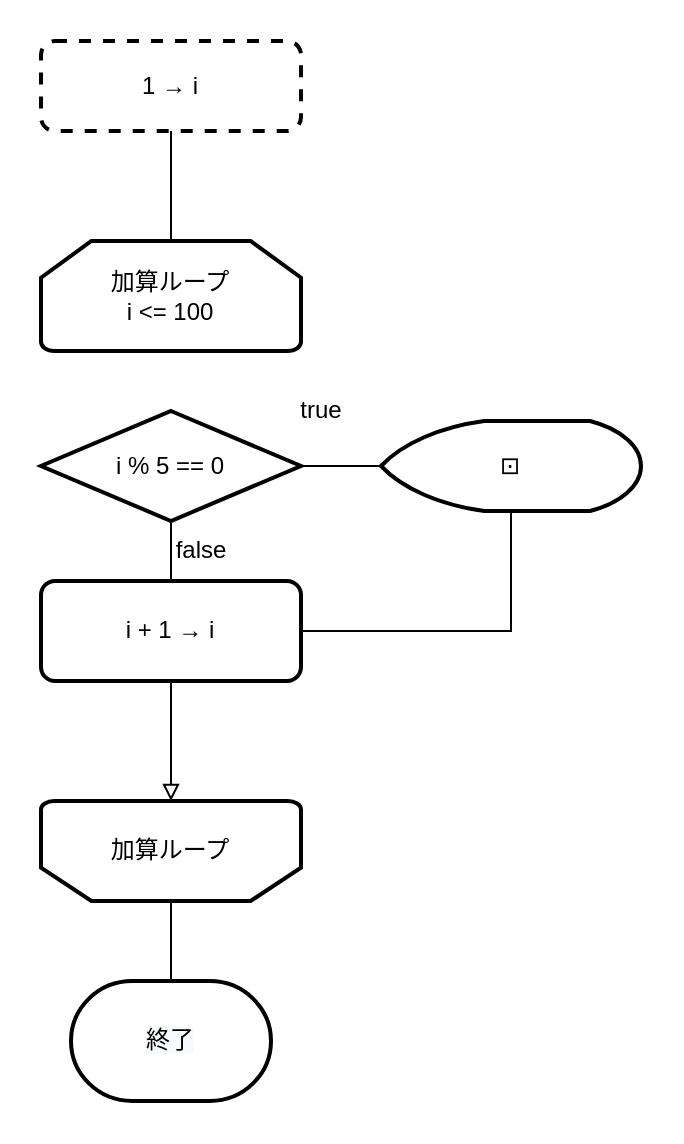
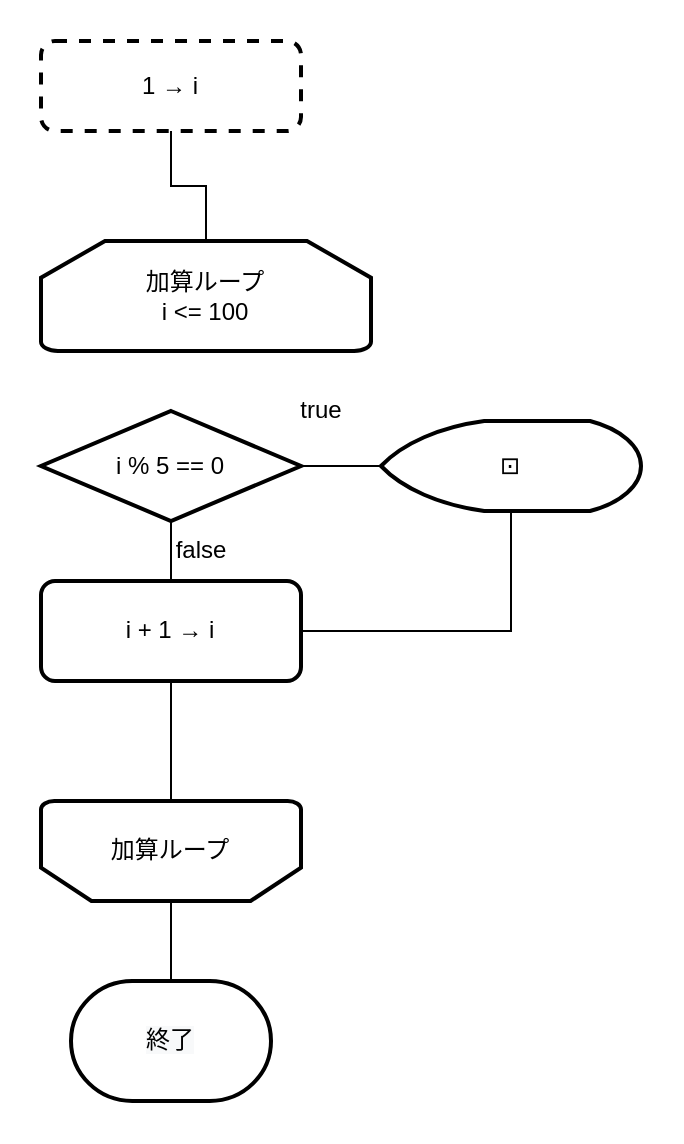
  <mxCell id="0" />
  <mxCell id="1" parent="0" />
- <mxCell id="2" value="加算ループ&lt;br&gt;i &amp;lt;= 100" style="strokeWidth=2;html=1;shape=mxgraph.flowchart.loop_limit;whiteSpace=wrap;" vertex="1" parent="1"><mxGeometry x="20" y="120" width="130" height="55" as="geometry" /></mxCell>
+ <mxCell id="2" value="加算ループ&lt;br&gt;i &amp;lt;= 100" style="strokeWidth=2;html=1;shape=mxgraph.flowchart.loop_limit;whiteSpace=wrap;" vertex="1" parent="1"><mxGeometry x="20" y="120" width="165" height="55" as="geometry" /></mxCell>
  <mxCell id="3" style="edgeStyle=orthogonalEdgeStyle;rounded=0;orthogonalLoop=1;jettySize=auto;html=1;exitX=0.5;exitY=0;exitDx=0;exitDy=0;exitPerimeter=0;entryX=0.5;entryY=0;entryDx=0;entryDy=0;entryPerimeter=0;endArrow=none;endFill=0;" edge="1" parent="1" source="4"><mxGeometry relative="1" as="geometry"><mxPoint x="85" y="490" as="targetPoint" /></mxGeometry></mxCell>
  <mxCell id="4" value="&lt;span&gt;加算ループ&lt;br&gt;&lt;/span&gt;" style="strokeWidth=2;html=1;shape=mxgraph.flowchart.loop_limit;whiteSpace=wrap;rotation=0;flipV=1;" vertex="1" parent="1"><mxGeometry x="20" y="400" width="130" height="50" as="geometry" /></mxCell>
  <mxCell id="5" style="edgeStyle=orthogonalEdgeStyle;rounded=0;orthogonalLoop=1;jettySize=auto;html=1;exitX=0.5;exitY=1;exitDx=0;exitDy=0;entryX=0.5;entryY=0;entryDx=0;entryDy=0;entryPerimeter=0;endArrow=none;endFill=0;" edge="1" parent="1" source="6" target="2"><mxGeometry relative="1" as="geometry" /></mxCell>
  <mxCell id="6" value="1 → i" style="rounded=1;whiteSpace=wrap;html=1;absoluteArcSize=1;arcSize=14;strokeWidth=2;dashed=1;" vertex="1" parent="1"><mxGeometry x="20" y="20" width="130" height="45" as="geometry" /></mxCell>
  <mxCell id="7" style="edgeStyle=orthogonalEdgeStyle;rounded=0;orthogonalLoop=1;jettySize=auto;html=1;exitX=0.5;exitY=1;exitDx=0;exitDy=0;exitPerimeter=0;entryX=1;entryY=0.5;entryDx=0;entryDy=0;endArrow=none;endFill=0;" edge="1" parent="1" source="8" target="10"><mxGeometry relative="1" as="geometry" /></mxCell>
  <mxCell id="8" value="⊡" style="strokeWidth=2;html=1;shape=mxgraph.flowchart.display;whiteSpace=wrap;" vertex="1" parent="1"><mxGeometry x="190" y="210" width="130" height="45" as="geometry" /></mxCell>
- <mxCell id="9" style="edgeStyle=orthogonalEdgeStyle;rounded=0;orthogonalLoop=1;jettySize=auto;html=1;exitX=0.5;exitY=1;exitDx=0;exitDy=0;entryX=0.5;entryY=1;entryDx=0;entryDy=0;entryPerimeter=0;endArrow=block;endFill=0;" edge="1" parent="1" source="10" target="4"><mxGeometry relative="1" as="geometry" /></mxCell>
+ <mxCell id="9" style="edgeStyle=orthogonalEdgeStyle;rounded=0;orthogonalLoop=1;jettySize=auto;html=1;exitX=0.5;exitY=1;exitDx=0;exitDy=0;entryX=0.5;entryY=1;entryDx=0;entryDy=0;entryPerimeter=0;endArrow=none;endFill=0;" edge="1" parent="1" source="10" target="4"><mxGeometry relative="1" as="geometry" /></mxCell>
  <mxCell id="10" value="i + 1 → i" style="rounded=1;whiteSpace=wrap;html=1;absoluteArcSize=1;arcSize=14;strokeWidth=2;" vertex="1" parent="1"><mxGeometry x="20" y="290" width="130" height="50" as="geometry" /></mxCell>
  <mxCell id="11" value="&#10;&#10;&lt;span style=&quot;color: rgb(0, 0, 0); font-family: helvetica; font-size: 12px; font-style: normal; font-weight: 400; letter-spacing: normal; text-align: center; text-indent: 0px; text-transform: none; word-spacing: 0px; background-color: rgb(248, 249, 250); display: inline; float: none;&quot;&gt;終了&lt;/span&gt;&#10;&#10;" style="strokeWidth=2;html=1;shape=mxgraph.flowchart.terminator;whiteSpace=wrap;" vertex="1" parent="1"><mxGeometry x="35" y="490" width="100" height="60" as="geometry" /></mxCell>
  <mxCell id="12" style="edgeStyle=orthogonalEdgeStyle;rounded=0;orthogonalLoop=1;jettySize=auto;html=1;exitX=0.5;exitY=1;exitDx=0;exitDy=0;exitPerimeter=0;entryX=0.5;entryY=0;entryDx=0;entryDy=0;endArrow=none;endFill=0;" edge="1" parent="1" source="14" target="10"><mxGeometry relative="1" as="geometry" /></mxCell>
  <mxCell id="13" style="edgeStyle=orthogonalEdgeStyle;rounded=0;orthogonalLoop=1;jettySize=auto;html=1;exitX=1;exitY=0.5;exitDx=0;exitDy=0;exitPerimeter=0;entryX=0;entryY=0.5;entryDx=0;entryDy=0;entryPerimeter=0;endArrow=none;endFill=0;" edge="1" parent="1" source="14" target="8"><mxGeometry relative="1" as="geometry" /></mxCell>
  <mxCell id="14" value="i % 5 == 0" style="strokeWidth=2;html=1;shape=mxgraph.flowchart.decision;whiteSpace=wrap;" vertex="1" parent="1"><mxGeometry x="20" y="205" width="130" height="55" as="geometry" /></mxCell>
  <mxCell id="15" value="true" style="text;html=1;align=center;verticalAlign=middle;resizable=0;points=[];autosize=1;strokeColor=none;fillColor=none;" vertex="1" parent="1"><mxGeometry x="140" y="195" width="40" height="20" as="geometry" /></mxCell>
  <mxCell id="16" value="false" style="text;html=1;align=center;verticalAlign=middle;resizable=0;points=[];autosize=1;strokeColor=none;fillColor=none;" vertex="1" parent="1"><mxGeometry x="80" y="265" width="40" height="20" as="geometry" /></mxCell>
